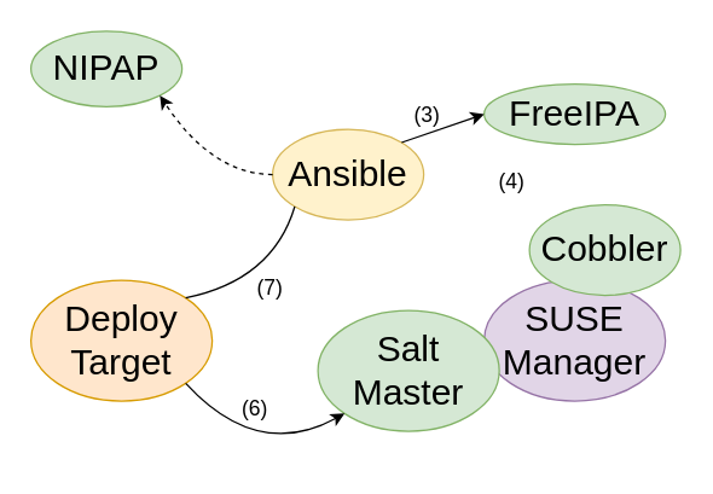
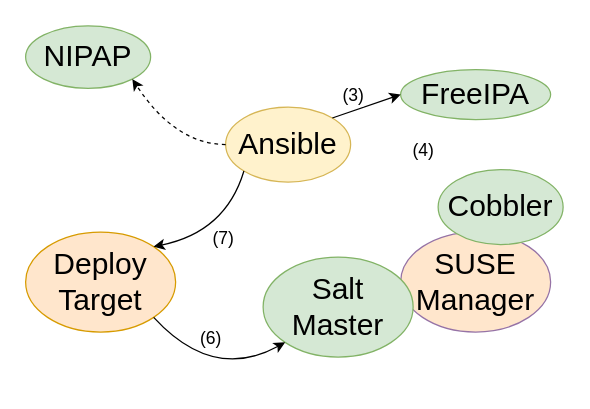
  <mxCell id="0" />
  <mxCell id="1" parent="0" />
  <mxCell id="2" value="Ansible" style="ellipse;whiteSpace=wrap;html=1;fontSize=24;fillColor=#fff2cc;strokeColor=#d6b656;" parent="1" vertex="1"><mxGeometry x="180" y="85" width="100" height="60" as="geometry" /></mxCell>
  <mxCell id="3" value="NIPAP" style="ellipse;whiteSpace=wrap;html=1;fontSize=24;fillColor=#d5e8d4;strokeColor=#82b366;" parent="1" vertex="1"><mxGeometry x="20" y="20" width="100" height="50" as="geometry" /></mxCell>
- <mxCell id="4" value="SUSE&lt;br&gt;Manager" style="ellipse;whiteSpace=wrap;html=1;fontSize=24;fillColor=#e1d5e7;strokeColor=#9673a6;" parent="1" vertex="1"><mxGeometry x="320" y="185" width="120" height="80" as="geometry" /></mxCell>
+ <mxCell id="4" value="SUSE&lt;br&gt;Manager" style="ellipse;whiteSpace=wrap;html=1;fontSize=24;fillColor=#ffe6cc;strokeColor=#9673a6;" parent="1" vertex="1"><mxGeometry x="320" y="185" width="120" height="80" as="geometry" /></mxCell>
  <mxCell id="5" value="Cobbler" style="ellipse;whiteSpace=wrap;html=1;fontSize=24;fillColor=#d5e8d4;strokeColor=#82b366;" parent="1" vertex="1"><mxGeometry x="350" y="135" width="100" height="60" as="geometry" /></mxCell>
  <mxCell id="6" value="FreeIPA" style="ellipse;whiteSpace=wrap;html=1;fontSize=24;fillColor=#d5e8d4;strokeColor=#82b366;" parent="1" vertex="1"><mxGeometry x="320" y="55" width="120" height="40" as="geometry" /></mxCell>
  <mxCell id="7" value="Deploy&lt;br&gt;Target" style="ellipse;whiteSpace=wrap;html=1;fontSize=24;fillColor=#ffe6cc;strokeColor=#d79b00;" parent="1" vertex="1"><mxGeometry x="20" y="185" width="120" height="80" as="geometry" /></mxCell>
  <mxCell id="8" value="" style="curved=1;endArrow=classic;html=1;fontSize=24;exitX=0;exitY=0.5;exitDx=0;exitDy=0;entryX=1;entryY=1;entryDx=0;entryDy=0;dashed=1;" parent="1" source="2" target="3" edge="1"><mxGeometry width="50" height="50" relative="1" as="geometry"><mxPoint x="-20" y="365" as="sourcePoint" /><mxPoint x="340" y="45" as="targetPoint" /><Array as="points"><mxPoint x="140" y="115" /></Array></mxGeometry></mxCell>
  <mxCell id="9" value="" style="curved=1;endArrow=classic;html=1;fontSize=24;entryX=0;entryY=0.5;entryDx=0;entryDy=0;exitX=1;exitY=0;exitDx=0;exitDy=0;" parent="1" source="2" target="6" edge="1"><mxGeometry width="50" height="50" relative="1" as="geometry"><mxPoint x="207.574" y="106.716" as="sourcePoint" /><mxPoint x="120" y="45" as="targetPoint" /><Array as="points" /></mxGeometry></mxCell>
- <mxCell id="10" value="" style="curved=1;endArrow=none;html=1;fontSize=24;entryX=1;entryY=0;entryDx=0;entryDy=0;exitX=0;exitY=1;exitDx=0;exitDy=0;" parent="1" source="2" target="7" edge="1"><mxGeometry width="50" height="50" relative="1" as="geometry"><mxPoint x="217.574" y="116.716" as="sourcePoint" /><mxPoint x="130" y="55" as="targetPoint" /><Array as="points"><mxPoint x="180" y="185" /></Array></mxGeometry></mxCell>
+ <mxCell id="10" value="" style="curved=1;endArrow=classic;html=1;fontSize=24;entryX=1;entryY=0;entryDx=0;entryDy=0;exitX=0;exitY=1;exitDx=0;exitDy=0;" parent="1" source="2" target="7" edge="1"><mxGeometry width="50" height="50" relative="1" as="geometry"><mxPoint x="217.574" y="116.716" as="sourcePoint" /><mxPoint x="130" y="55" as="targetPoint" /><Array as="points"><mxPoint x="180" y="185" /></Array></mxGeometry></mxCell>
  <mxCell id="11" value="(3)" style="text;html=1;align=center;verticalAlign=middle;resizable=0;points=[];labelBackgroundColor=#ffffff;fontSize=14;rotation=0;" parent="1" vertex="1" connectable="0"><mxGeometry x="259.997" y="64.998" as="geometry"><mxPoint x="21.13" y="10.9" as="offset" /></mxGeometry></mxCell>
  <mxCell id="12" value="(4)" style="text;html=1;align=center;verticalAlign=middle;resizable=0;points=[];labelBackgroundColor=#ffffff;fontSize=14;" parent="1" vertex="1" connectable="0"><mxGeometry x="319.997" y="114.998" as="geometry"><mxPoint x="17.13" y="4.9" as="offset" /></mxGeometry></mxCell>
  <mxCell id="13" value="(7)" style="text;html=1;align=center;verticalAlign=middle;resizable=0;points=[];labelBackgroundColor=#ffffff;fontSize=14;" parent="1" vertex="1" connectable="0"><mxGeometry x="159.997" y="184.998" as="geometry"><mxPoint x="17.13" y="4.9" as="offset" /></mxGeometry></mxCell>
  <mxCell id="14" value="Salt&lt;br&gt;Master" style="ellipse;whiteSpace=wrap;html=1;fontSize=24;fillColor=#d5e8d4;strokeColor=#82b366;" parent="1" vertex="1"><mxGeometry x="210" y="205" width="120" height="80" as="geometry" /></mxCell>
  <mxCell id="15" value="" style="curved=1;endArrow=classic;html=1;fontSize=24;entryX=0;entryY=1;entryDx=0;entryDy=0;exitX=1;exitY=1;exitDx=0;exitDy=0;" parent="1" source="7" target="14" edge="1"><mxGeometry width="50" height="50" relative="1" as="geometry"><mxPoint x="197.574" y="153.284" as="sourcePoint" /><mxPoint x="132.426" y="206.716" as="targetPoint" /><Array as="points"><mxPoint x="170" y="305" /></Array></mxGeometry></mxCell>
  <mxCell id="16" value="(6)" style="text;html=1;align=center;verticalAlign=middle;resizable=0;points=[];labelBackgroundColor=#ffffff;fontSize=14;" parent="1" vertex="1" connectable="0"><mxGeometry x="149.997" y="264.998" as="geometry"><mxPoint x="17.13" y="4.9" as="offset" /></mxGeometry></mxCell>
